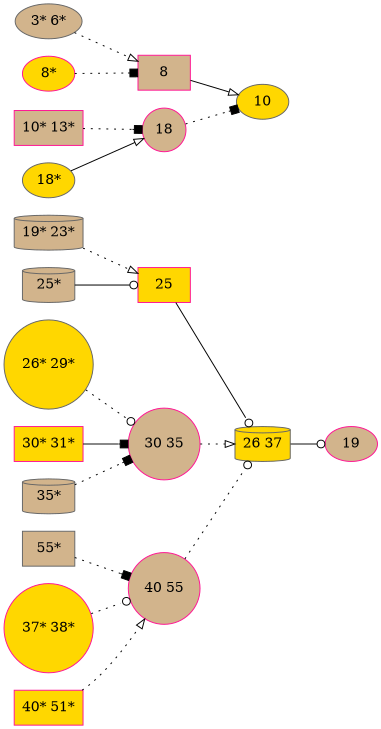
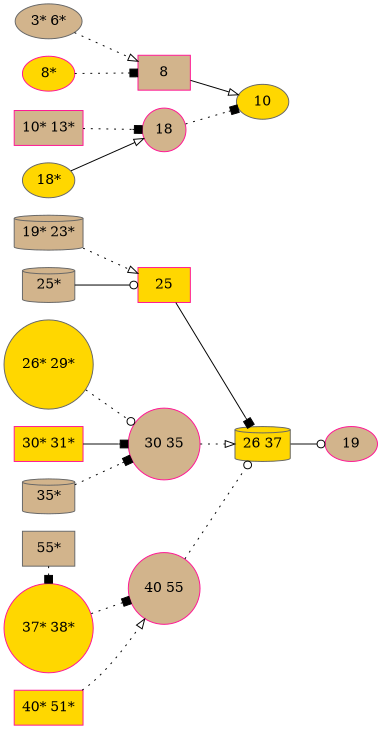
  digraph {
    rankdir=LR
    node [color=deeppink fillcolor=tan shape=box style=filled]
    edge [arrowhead=box style=dotted]
    19 [shape=ellipse]
    10 [color=gray40 fillcolor=gold shape=ellipse]
    "26 37" [color=gray40 fillcolor=gold shape=cylinder]
    8
    18 [shape=circle]
    25 [fillcolor=gold]
    "30 35" [shape=circle]
    "40 55" [shape=circle]
    "3* 6*" [color=gray40 shape=ellipse]
    "8*" [fillcolor=gold shape=ellipse]
    "10* 13*"
    "18*" [color=gray40 fillcolor=gold shape=ellipse]
    "19* 23*" [color=gray40 shape=cylinder]
    "25*" [color=gray40 shape=cylinder]
    "26* 29*" [color=gray40 fillcolor=gold shape=circle]
    "30* 31*" [fillcolor=gold]
    "35*" [color=gray40 shape=cylinder]
    "37* 38*" [fillcolor=gold shape=circle]
    "40* 51*" [fillcolor=gold]
    "55*" [color=gray40]
    subgraph sub_1 {
      rank=same
      19
    }
    subgraph sub_2 {
      rank=same
      10
      "26 37"
    }
    subgraph sub_3 {
      rank=same
      8
      18
      25
      "30 35"
      "40 55"
    }
    subgraph sub_4 {
      rank=same
      "3* 6*"
      "8*"
      "10* 13*"
      "18*"
      "19* 23*"
      "25*"
      "26* 29*"
      "30* 31*"
      "35*"
      "37* 38*"
      "40* 51*"
      "55*"
    }
    subgraph sub_5 {
      rank=same
      "8*"
      "10* 13*"
      "18*"
      "19* 23*"
      "25*"
      "26* 29*"
      "30* 31*"
      "35*"
      "37* 38*"
      "40* 51*"
      "55*"
    }
    subgraph sub_6 {
      rank=same
      "10* 13*"
      "18*"
      "19* 23*"
      "25*"
      "26* 29*"
      "30* 31*"
      "35*"
      "37* 38*"
      "40* 51*"
      "55*"
    }
    subgraph sub_7 {
      rank=same
      "18*"
      "19* 23*"
      "25*"
      "26* 29*"
      "30* 31*"
      "35*"
      "37* 38*"
      "40* 51*"
      "55*"
    }
    subgraph sub_8 {
      rank=same
      "19* 23*"
      "25*"
      "26* 29*"
      "30* 31*"
      "35*"
      "37* 38*"
      "40* 51*"
      "55*"
    }
    subgraph sub_9 {
      rank=same
      "25*"
      "26* 29*"
      "30* 31*"
      "35*"
      "37* 38*"
      "40* 51*"
      "55*"
    }
    subgraph sub_10 {
      rank=same
      "26* 29*"
      "30* 31*"
      "35*"
      "37* 38*"
      "40* 51*"
      "55*"
    }
    subgraph sub_11 {
      rank=same
      "30* 31*"
      "35*"
      "37* 38*"
      "40* 51*"
      "55*"
    }
    subgraph sub_12 {
      rank=same
      "35*"
      "37* 38*"
      "40* 51*"
      "55*"
    }
    subgraph sub_13 {
      rank=same
      "37* 38*"
      "40* 51*"
      "55*"
    }
    subgraph sub_14 {
      rank=same
      "40* 51*"
      "55*"
    }
    subgraph sub_15 {
      rank=same
      "55*"
    }
    "26 37" -> 19 [arrowhead=odot style=solid]
    8 -> 10 [arrowhead=onormal style=solid]
    18 -> 10
-   25 -> "26 37" [arrowhead=odot style=solid]
+   25 -> "26 37" [style=solid]
    "30 35" -> "26 37" [arrowhead=onormal]
    "40 55" -> "26 37" [arrowhead=odot]
    "3* 6*" -> 8 [arrowhead=onormal]
    "8*" -> 8
    "10* 13*" -> 18
    "18*" -> 18 [arrowhead=onormal style=solid]
    "19* 23*" -> 25 [arrowhead=onormal]
    "25*" -> 25 [arrowhead=odot style=solid]
    "26* 29*" -> "30 35" [arrowhead=odot]
    "30* 31*" -> "30 35" [style=solid]
    "35*" -> "30 35"
-   "37* 38*" -> "40 55" [arrowhead=odot]
+   "37* 38*" -> "40 55"
    "40* 51*" -> "40 55" [arrowhead=onormal]
-   "55*" -> "40 55"
+   "55*" -> "37* 38*"
  }
